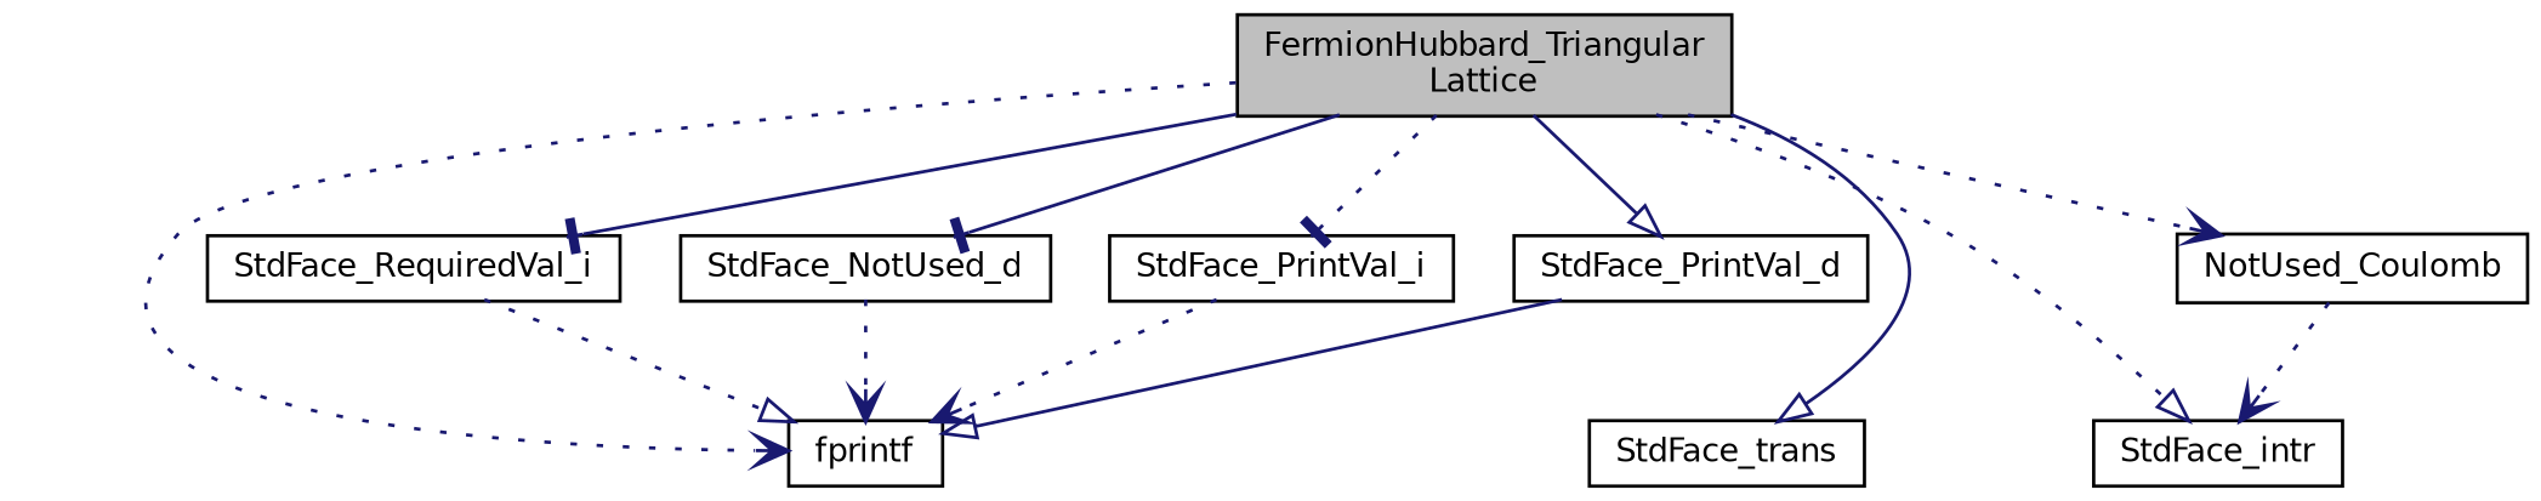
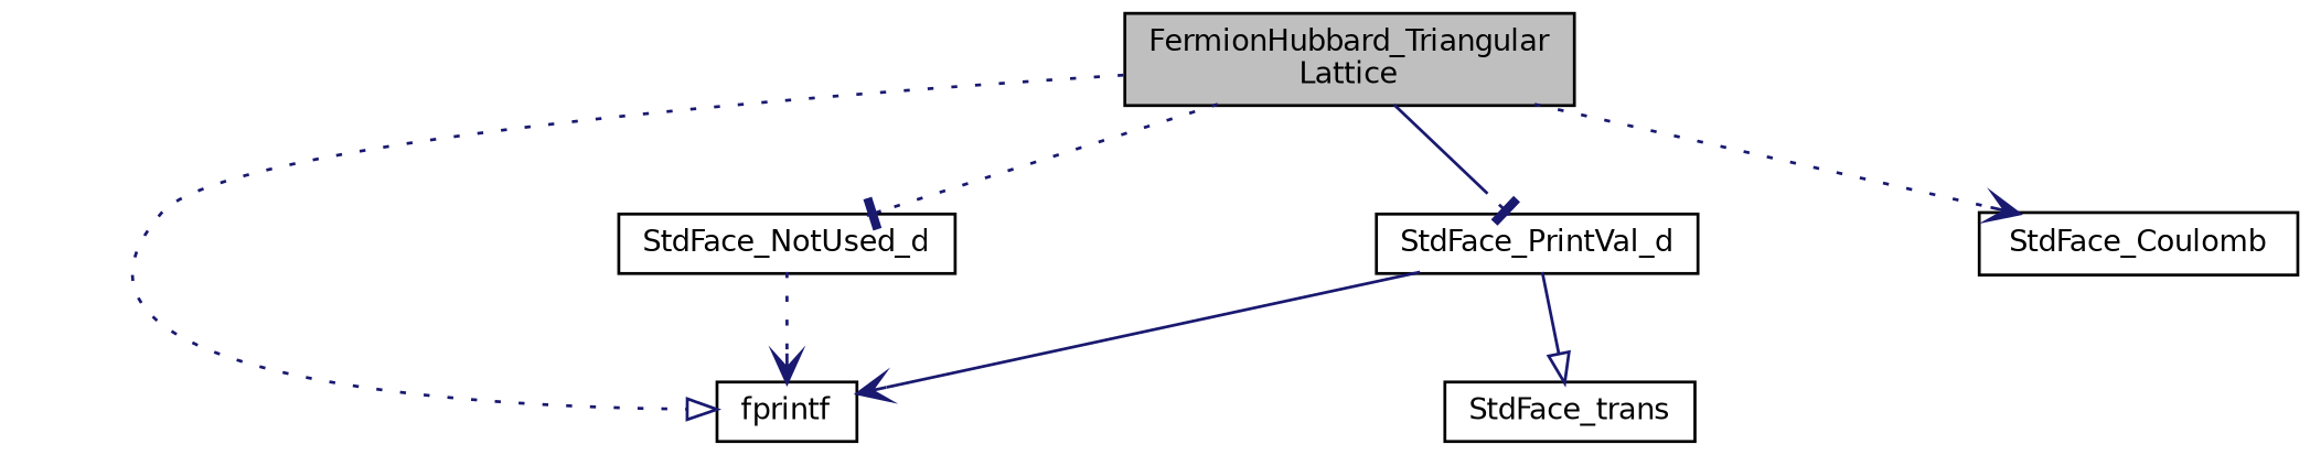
  digraph {
    rankdir=TB
    node [color=black fillcolor=white fontname=Helvetica fontsize=10 shape=record style=filled]
    edge [arrowhead=onormal color=midnightblue fontname=Helvetica fontsize=10 labelfontname=Helvetica labelfontsize=10 style=dotted]
    n1 [fillcolor=grey75 fontcolor=black height=0.2 label="FermionHubbard_Triangular\lLattice" width=0.4]
    n2 [height=0.2 label=fprintf width=0.4]
-   n3 [height=0.2 label=StdFace_RequiredVal_i width=0.4]
    n4 [height=0.2 label=StdFace_PrintVal_d width=0.4]
    n5 [height=0.2 label=StdFace_NotUsed_d width=0.4]
    n6 [height=0.2 label=StdFace_trans width=0.4]
-   n7 [height=0.2 label=StdFace_intr width=0.4]
-   n8 [height=0.2 label=NotUsed_Coulomb width=0.4]
-   n9 [height=0.2 label=StdFace_PrintVal_i width=0.4]
-   n1 -> n2 [arrowhead=vee]
-   n1 -> n3 [arrowhead=tee style=solid]
-   n1 -> n4 [style=solid]
-   n1 -> n5 [arrowhead=tee style=solid]
-   n1 -> n6 [style=solid]
-   n1 -> n7
+   n8 [height=0.2 label=StdFace_Coulomb width=0.4]
+   n1 -> n2
+   n1 -> n4 [arrowhead=tee style=solid]
+   n1 -> n5 [arrowhead=tee]
+   n4 -> n6 [style=solid]
    n1 -> n8 [arrowhead=vee]
-   n1 -> n9 [arrowhead=tee]
-   n3 -> n2
-   n4 -> n2 [style=solid]
+   n4 -> n2 [arrowhead=vee style=solid]
    n5 -> n2 [arrowhead=vee]
-   n8 -> n7 [arrowhead=vee]
-   n9 -> n2 [arrowhead=vee]
  }
